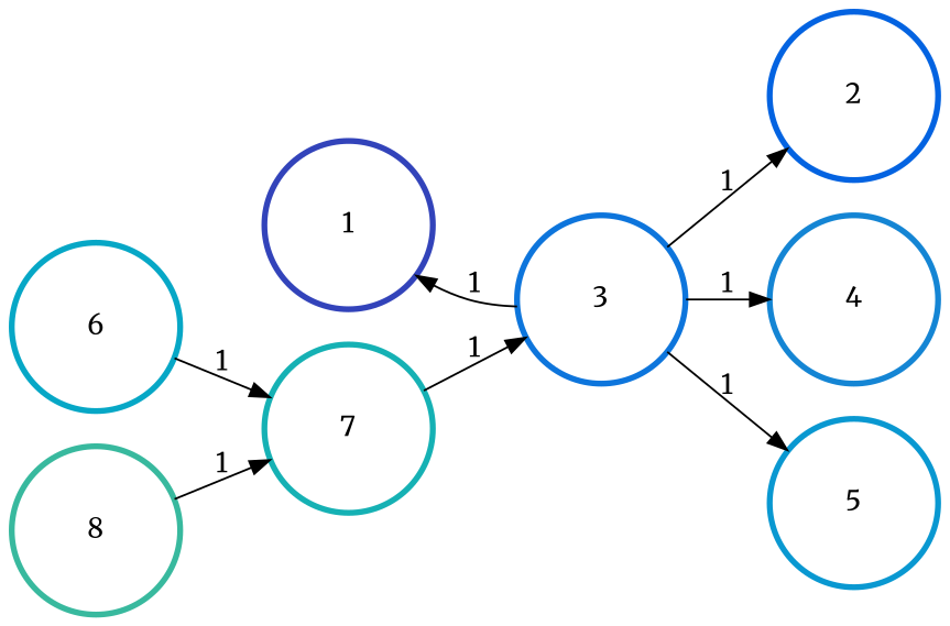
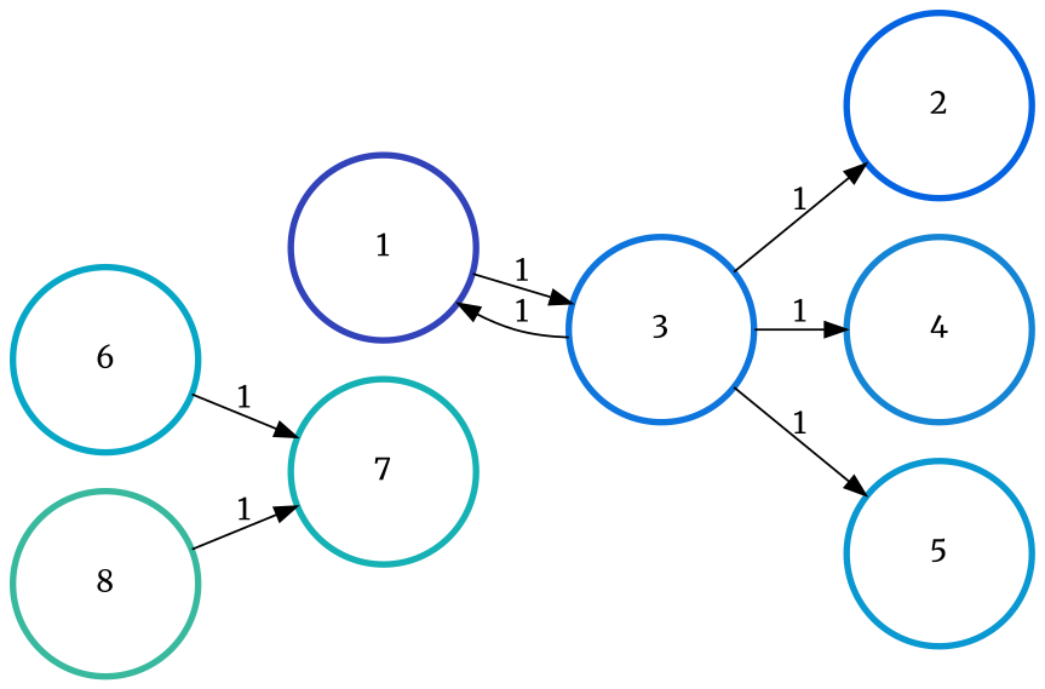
  digraph {
    fontname=Merriweather
    rankdir=LR
    node [fontname=Merriweather penwidth=3]
    edge [color=black fontname=Merriweather penwidth=1]
    n1 [color="#3243BA" height=1.2 label=1 width=1.2]
    n2 [color="#0D75DC" height=1.2 label=3 width=1.2]
    n3 [color="#0363E1" height=1.2 label=2 width=1.2]
    n4 [color="#1485D4" height=1.2 label=4 width=1.2]
    n5 [color="#0998D1" height=1.2 label=5 width=1.2]
    n6 [color="#06A7C6" height=1.2 label=6 width=1.2]
    n7 [color="#15B1B4" height=1.2 label=7 width=1.2]
    n8 [color="#38B99E" height=1.2 label=8 width=1.2]
-   n7 -> n2 [label=1]
+   n1 -> n2 [label=1]
    n2 -> n1 [label=1]
    n2 -> n3 [label=1]
    n2 -> n4 [label=1]
    n2 -> n5 [label=1]
    n6 -> n7 [label=1]
    n8 -> n7 [label=1]
  }
